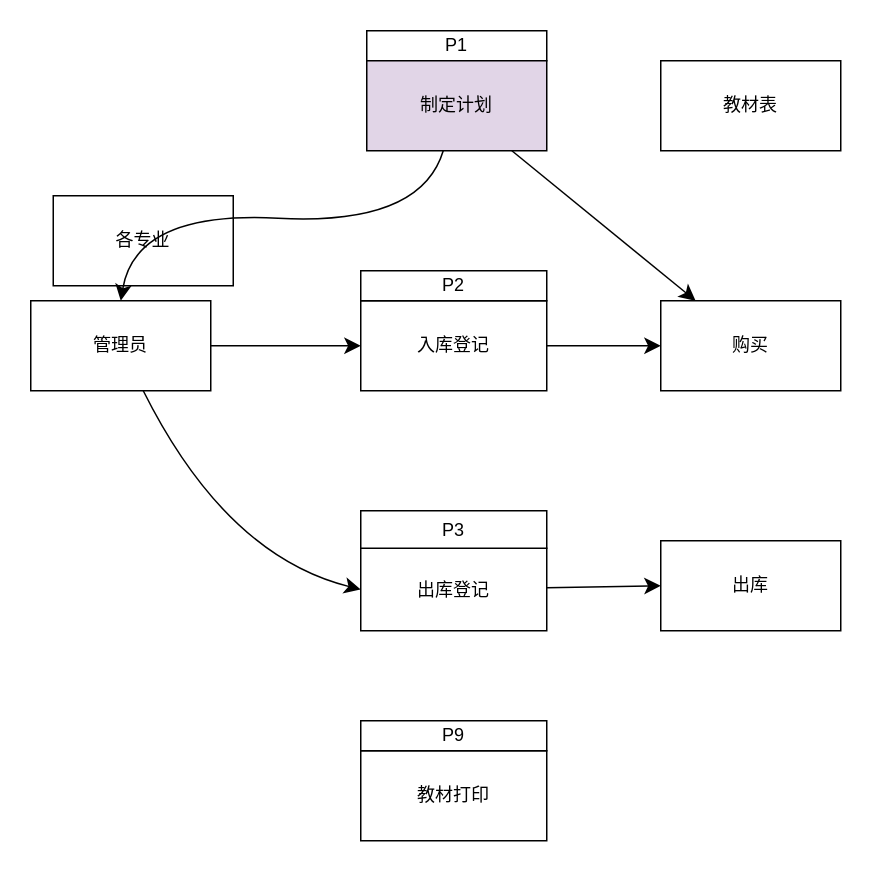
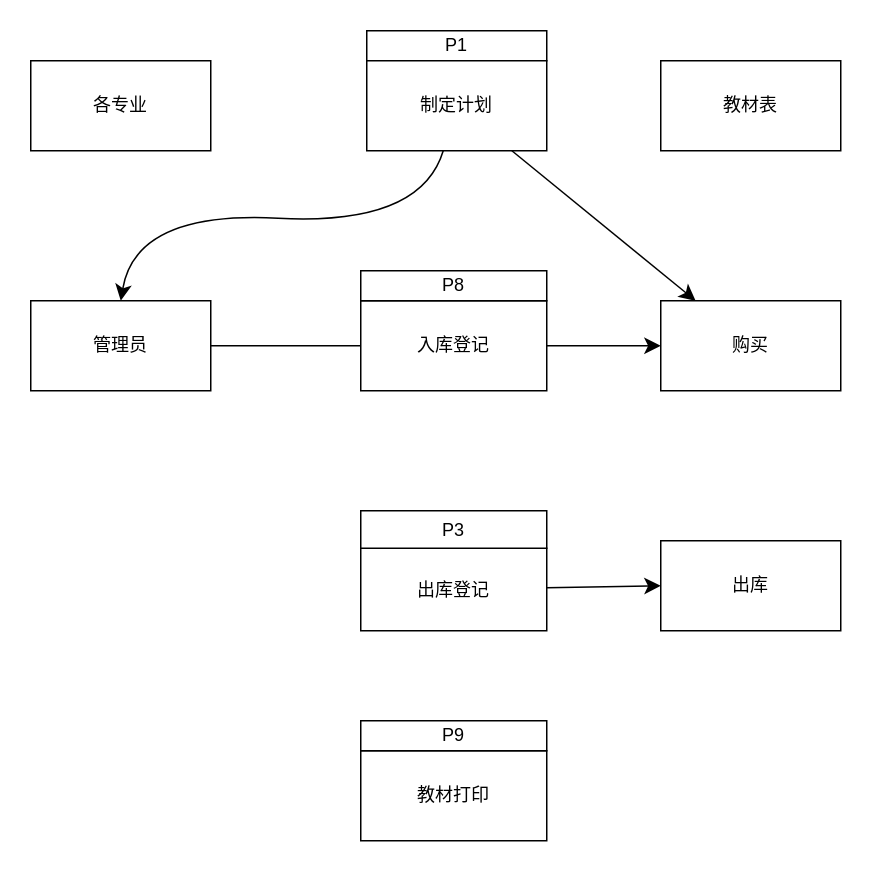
  <mxCell id="0" />
  <mxCell id="1" parent="0" />
- <mxCell id="2" value="各专业" style="whiteSpace=wrap;html=1;" parent="1" vertex="1"><mxGeometry x="35" y="130" width="120" height="60" as="geometry" /></mxCell>
+ <mxCell id="2" value="各专业" style="whiteSpace=wrap;html=1;" parent="1" vertex="1"><mxGeometry x="20" y="40" width="120" height="60" as="geometry" /></mxCell>
  <mxCell id="3" value="P1" style="rounded=0;whiteSpace=wrap;html=1;" parent="1" vertex="1"><mxGeometry x="244" y="20" width="120" height="20" as="geometry" /></mxCell>
  <mxCell id="4" style="edgeStyle=none;curved=1;rounded=0;orthogonalLoop=1;jettySize=auto;html=1;fontSize=12;startSize=8;endSize=8;" parent="1" source="6" target="14" edge="1"><mxGeometry relative="1" as="geometry" /></mxCell>
  <mxCell id="5" style="edgeStyle=none;curved=1;rounded=0;orthogonalLoop=1;jettySize=auto;html=1;entryX=0.5;entryY=0;entryDx=0;entryDy=0;fontSize=12;startSize=8;endSize=8;" edge="1" parent="1" source="6" target="10"><mxGeometry relative="1" as="geometry"><Array as="points"><mxPoint x="280" y="150" /><mxPoint x="90" y="140" /></Array></mxGeometry></mxCell>
- <mxCell id="6" value="制定计划" style="rounded=0;whiteSpace=wrap;html=1;fillColor=#e1d5e7;" parent="1" vertex="1"><mxGeometry x="244" y="40" width="120" height="60" as="geometry" /></mxCell>
+ <mxCell id="6" value="制定计划" style="rounded=0;whiteSpace=wrap;html=1;" parent="1" vertex="1"><mxGeometry x="244" y="40" width="120" height="60" as="geometry" /></mxCell>
  <mxCell id="7" value="教材表" style="rounded=0;whiteSpace=wrap;html=1;" parent="1" vertex="1"><mxGeometry x="440" y="40" width="120" height="60" as="geometry" /></mxCell>
- <mxCell id="8" style="edgeStyle=none;curved=1;rounded=0;orthogonalLoop=1;jettySize=auto;html=1;entryX=0;entryY=0.5;entryDx=0;entryDy=0;fontSize=12;startSize=8;endSize=8;" edge="1" parent="1" source="10" target="12"><mxGeometry relative="1" as="geometry" /></mxCell>
- <mxCell id="9" style="edgeStyle=none;curved=1;rounded=0;orthogonalLoop=1;jettySize=auto;html=1;entryX=0;entryY=0.5;entryDx=0;entryDy=0;fontSize=12;startSize=8;endSize=8;" edge="1" parent="1" source="10" target="16"><mxGeometry relative="1" as="geometry"><Array as="points"><mxPoint x="150" y="370" /></Array></mxGeometry></mxCell>
+ <mxCell id="8" style="edgeStyle=none;curved=1;rounded=0;orthogonalLoop=1;jettySize=auto;html=1;entryX=0;entryY=0.5;entryDx=0;entryDy=0;fontSize=12;startSize=8;endSize=8;endArrow=none;" edge="1" parent="1" source="10" target="12"><mxGeometry relative="1" as="geometry" /></mxCell>
  <mxCell id="10" value="管理员" style="rounded=0;whiteSpace=wrap;html=1;" parent="1" vertex="1"><mxGeometry x="20" y="200" width="120" height="60" as="geometry" /></mxCell>
  <mxCell id="11" style="edgeStyle=none;curved=1;rounded=0;orthogonalLoop=1;jettySize=auto;html=1;entryX=0;entryY=0.5;entryDx=0;entryDy=0;fontSize=12;startSize=8;endSize=8;" edge="1" parent="1" source="12" target="14"><mxGeometry relative="1" as="geometry" /></mxCell>
  <mxCell id="12" value="入库登记" style="rounded=0;whiteSpace=wrap;html=1;" parent="1" vertex="1"><mxGeometry x="240" y="200" width="124" height="60" as="geometry" /></mxCell>
- <mxCell id="13" value="P2" style="rounded=0;whiteSpace=wrap;html=1;" parent="1" vertex="1"><mxGeometry x="240" y="180" width="124" height="20" as="geometry" /></mxCell>
+ <mxCell id="13" value="P8" style="rounded=0;whiteSpace=wrap;html=1;" parent="1" vertex="1"><mxGeometry x="240" y="180" width="124" height="20" as="geometry" /></mxCell>
  <mxCell id="14" value="购买" style="rounded=0;whiteSpace=wrap;html=1;" parent="1" vertex="1"><mxGeometry x="440" y="200" width="120" height="60" as="geometry" /></mxCell>
  <mxCell id="15" style="edgeStyle=none;curved=1;rounded=0;orthogonalLoop=1;jettySize=auto;html=1;entryX=0;entryY=0.5;entryDx=0;entryDy=0;fontSize=12;startSize=8;endSize=8;" edge="1" parent="1" source="16" target="18"><mxGeometry relative="1" as="geometry" /></mxCell>
  <mxCell id="16" value="出库登记" style="rounded=0;whiteSpace=wrap;html=1;" parent="1" vertex="1"><mxGeometry x="240" y="365" width="124" height="55" as="geometry" /></mxCell>
  <mxCell id="17" value="P3" style="rounded=0;whiteSpace=wrap;html=1;" parent="1" vertex="1"><mxGeometry x="240" y="340" width="124" height="25" as="geometry" /></mxCell>
  <mxCell id="18" value="出库" style="rounded=0;whiteSpace=wrap;html=1;" parent="1" vertex="1"><mxGeometry x="440" y="360" width="120" height="60" as="geometry" /></mxCell>
  <mxCell id="19" value="教材打印" style="rounded=0;whiteSpace=wrap;html=1;" parent="1" vertex="1"><mxGeometry x="240" y="500" width="124" height="60" as="geometry" /></mxCell>
  <mxCell id="20" value="P9" style="rounded=0;whiteSpace=wrap;html=1;" parent="1" vertex="1"><mxGeometry x="240" y="480" width="124" height="20" as="geometry" /></mxCell>
